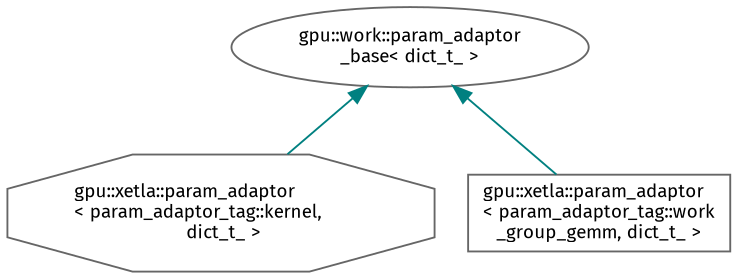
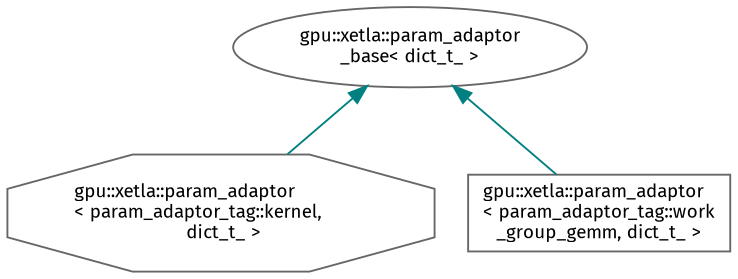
  digraph {
    rankdir=TB
    fontname="Fira Sans"
    node [color=grey40 fillcolor=white fontname="Fira Sans" fontsize=10 style=filled]
    edge [color=teal dir=back fontname="Fira Sans" fontsize=10 labelfontname=Helvetica labelfontsize=10 style=solid]
-   n1 [height=0.2 label="gpu::work::param_adaptor\l_base\< dict_t_ \>" shape=ellipse width=0.4]
+   n1 [height=0.2 label="gpu::xetla::param_adaptor\l_base\< dict_t_ \>" shape=ellipse width=0.4]
    n2 [height=0.2 label="gpu::xetla::param_adaptor\l\< param_adaptor_tag::kernel,\l dict_t_ \>" shape=octagon width=0.4]
    n3 [height=0.2 label="gpu::xetla::param_adaptor\l\< param_adaptor_tag::work\l_group_gemm, dict_t_ \>" shape=box width=0.4]
    n1 -> n2
    n1 -> n3
  }
